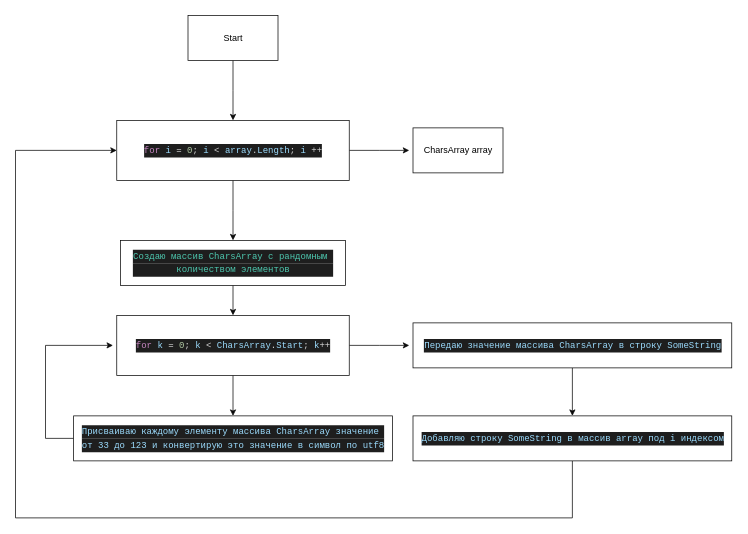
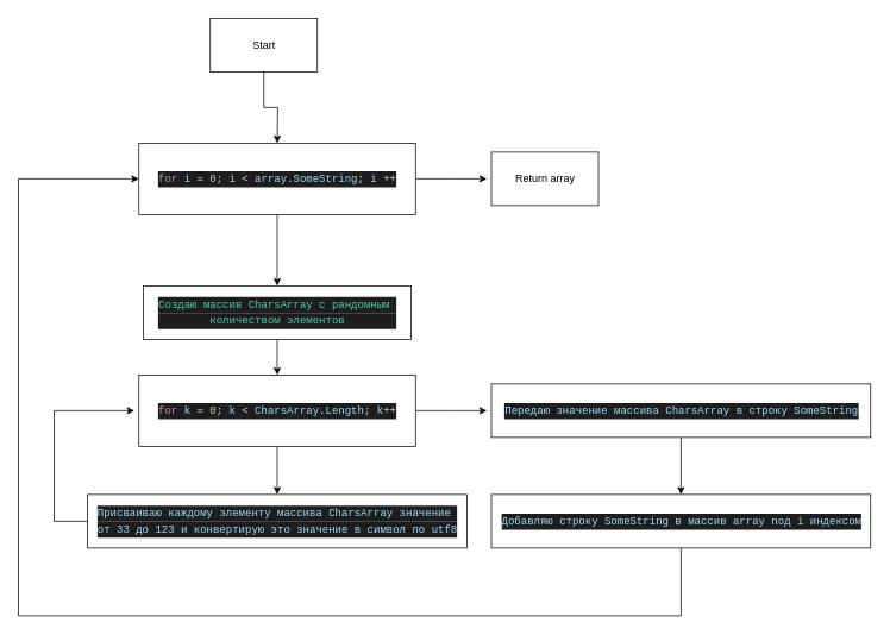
  <mxCell id="0" />
  <mxCell id="1" parent="0" />
  <mxCell id="2" value="" style="edgeStyle=orthogonalEdgeStyle;rounded=0;orthogonalLoop=1;jettySize=auto;html=1;strokeColor=#0A0A0A;shadow=0;fillColor=#FFFFFF;" parent="1" source="3" edge="1"><mxGeometry relative="1" as="geometry"><mxPoint x="310" y="160" as="targetPoint" /></mxGeometry></mxCell>
- <mxCell id="3" value="Start" style="edgeStyle=orthogonalEdgeStyle;rounded=0;orthogonalLoop=1;jettySize=auto;html=1;strokeColor=#0A0A0A;shadow=0;fillColor=#FFFFFF;" parent="1" vertex="1"><mxGeometry x="250" y="20" width="120" height="60" as="geometry" /></mxCell>
+ <mxCell id="3" value="Start" style="edgeStyle=orthogonalEdgeStyle;rounded=0;orthogonalLoop=1;jettySize=auto;html=1;strokeColor=#0A0A0A;shadow=0;fillColor=#FFFFFF;" parent="1" vertex="1"><mxGeometry x="235" y="20" width="120" height="60" as="geometry" /></mxCell>
  <mxCell id="4" value="" style="edgeStyle=orthogonalEdgeStyle;rounded=0;orthogonalLoop=1;jettySize=auto;html=1;strokeColor=#0A0A0A;shadow=0;fillColor=#FFFFFF;" parent="1" source="6" edge="1"><mxGeometry relative="1" as="geometry"><mxPoint x="310" y="320" as="targetPoint" /></mxGeometry></mxCell>
  <mxCell id="5" value="" style="edgeStyle=orthogonalEdgeStyle;rounded=0;orthogonalLoop=1;jettySize=auto;html=1;strokeColor=#0A0A0A;shadow=0;fillColor=#FFFFFF;" parent="1" source="6" edge="1"><mxGeometry relative="1" as="geometry"><mxPoint x="545" y="200" as="targetPoint" /></mxGeometry></mxCell>
- <mxCell id="6" value="&lt;p style=&quot;color: rgb(212 , 212 , 212) ; background-color: rgb(30 , 30 , 30) ; font-family: &amp;#34;menlo&amp;#34; , &amp;#34;monaco&amp;#34; , &amp;#34;courier new&amp;#34; , monospace ; line-height: 18px ; white-space: pre&quot;&gt;&lt;span style=&quot;color: #c586c0&quot;&gt;for&lt;/span&gt; &lt;span style=&quot;color: #9cdcfe&quot;&gt;i&lt;/span&gt; = &lt;span style=&quot;color: #b5cea8&quot;&gt;0&lt;/span&gt;; &lt;span style=&quot;color: #9cdcfe&quot;&gt;i&lt;/span&gt; &amp;lt; &lt;span style=&quot;color: #9cdcfe&quot;&gt;array&lt;/span&gt;.&lt;span style=&quot;color: #9cdcfe&quot;&gt;Length&lt;/span&gt;; &lt;span style=&quot;color: #9cdcfe&quot;&gt;i&lt;/span&gt; ++&lt;/p&gt;" style="edgeStyle=orthogonalEdgeStyle;rounded=0;orthogonalLoop=1;jettySize=auto;html=1;strokeColor=#0A0A0A;shadow=0;fillColor=#FFFFFF;" parent="1" vertex="1"><mxGeometry x="155" y="160" width="310" height="80" as="geometry" /></mxCell>
+ <mxCell id="6" value="&lt;p style=&quot;color: rgb(212 , 212 , 212) ; background-color: rgb(30 , 30 , 30) ; font-family: &amp;#34;menlo&amp;#34; , &amp;#34;monaco&amp;#34; , &amp;#34;courier new&amp;#34; , monospace ; line-height: 18px ; white-space: pre&quot;&gt;&lt;span style=&quot;color: #c586c0&quot;&gt;for&lt;/span&gt; &lt;span style=&quot;color: #9cdcfe&quot;&gt;i&lt;/span&gt; = &lt;span style=&quot;color: #b5cea8&quot;&gt;0&lt;/span&gt;; &lt;span style=&quot;color: #9cdcfe&quot;&gt;i&lt;/span&gt; &amp;lt; &lt;span style=&quot;color: #9cdcfe&quot;&gt;array&lt;/span&gt;.&lt;span style=&quot;color: #9cdcfe&quot;&gt;SomeString&lt;/span&gt;; &lt;span style=&quot;color: #9cdcfe&quot;&gt;i&lt;/span&gt; ++&lt;/p&gt;" style="edgeStyle=orthogonalEdgeStyle;rounded=0;orthogonalLoop=1;jettySize=auto;html=1;strokeColor=#0A0A0A;shadow=0;fillColor=#FFFFFF;" parent="1" vertex="1"><mxGeometry x="155" y="160" width="310" height="80" as="geometry" /></mxCell>
  <mxCell id="7" value="" style="edgeStyle=orthogonalEdgeStyle;rounded=0;orthogonalLoop=1;jettySize=auto;html=1;strokeColor=#0A0A0A;shadow=0;fillColor=#FFFFFF;" parent="1" source="9" target="11" edge="1"><mxGeometry relative="1" as="geometry"><mxPoint x="312" y="540" as="targetPoint" /></mxGeometry></mxCell>
  <mxCell id="8" value="" style="edgeStyle=orthogonalEdgeStyle;rounded=0;orthogonalLoop=1;jettySize=auto;html=1;strokeColor=#0A0A0A;shadow=0;fillColor=#FFFFFF;" parent="1" source="9" edge="1"><mxGeometry relative="1" as="geometry"><mxPoint x="545" y="460" as="targetPoint" /></mxGeometry></mxCell>
- <mxCell id="9" value="&lt;div style=&quot;color: rgb(212 , 212 , 212) ; background-color: rgb(30 , 30 , 30) ; font-family: &amp;#34;menlo&amp;#34; , &amp;#34;monaco&amp;#34; , &amp;#34;courier new&amp;#34; , monospace ; line-height: 18px ; white-space: pre&quot;&gt;&lt;div style=&quot;font-family: &amp;#34;menlo&amp;#34; , &amp;#34;monaco&amp;#34; , &amp;#34;courier new&amp;#34; , monospace ; line-height: 18px&quot;&gt;&lt;span style=&quot;color: #c586c0&quot;&gt;for&lt;/span&gt; &lt;span style=&quot;color: #9cdcfe&quot;&gt;k&lt;/span&gt; = &lt;span style=&quot;color: #b5cea8&quot;&gt;0&lt;/span&gt;; &lt;span style=&quot;color: #9cdcfe&quot;&gt;k&lt;/span&gt; &amp;lt; &lt;span style=&quot;color: #9cdcfe&quot;&gt;CharsArray&lt;/span&gt;.&lt;span style=&quot;color: #9cdcfe&quot;&gt;Start&lt;/span&gt;; &lt;span style=&quot;color: #9cdcfe&quot;&gt;k&lt;/span&gt;++&lt;/div&gt;&lt;/div&gt;" style="edgeStyle=orthogonalEdgeStyle;rounded=0;orthogonalLoop=1;jettySize=auto;html=1;strokeColor=#0A0A0A;shadow=0;fillColor=#FFFFFF;" parent="1" vertex="1"><mxGeometry x="155" y="420" width="310" height="80" as="geometry" /></mxCell>
+ <mxCell id="9" value="&lt;div style=&quot;color: rgb(212 , 212 , 212) ; background-color: rgb(30 , 30 , 30) ; font-family: &amp;#34;menlo&amp;#34; , &amp;#34;monaco&amp;#34; , &amp;#34;courier new&amp;#34; , monospace ; line-height: 18px ; white-space: pre&quot;&gt;&lt;div style=&quot;font-family: &amp;#34;menlo&amp;#34; , &amp;#34;monaco&amp;#34; , &amp;#34;courier new&amp;#34; , monospace ; line-height: 18px&quot;&gt;&lt;span style=&quot;color: #c586c0&quot;&gt;for&lt;/span&gt; &lt;span style=&quot;color: #9cdcfe&quot;&gt;k&lt;/span&gt; = &lt;span style=&quot;color: #b5cea8&quot;&gt;0&lt;/span&gt;; &lt;span style=&quot;color: #9cdcfe&quot;&gt;k&lt;/span&gt; &amp;lt; &lt;span style=&quot;color: #9cdcfe&quot;&gt;CharsArray&lt;/span&gt;.&lt;span style=&quot;color: #9cdcfe&quot;&gt;Length&lt;/span&gt;; &lt;span style=&quot;color: #9cdcfe&quot;&gt;k&lt;/span&gt;++&lt;/div&gt;&lt;/div&gt;" style="edgeStyle=orthogonalEdgeStyle;rounded=0;orthogonalLoop=1;jettySize=auto;html=1;strokeColor=#0A0A0A;shadow=0;fillColor=#FFFFFF;" parent="1" vertex="1"><mxGeometry x="155" y="420" width="310" height="80" as="geometry" /></mxCell>
  <mxCell id="10" value="" style="edgeStyle=orthogonalEdgeStyle;rounded=0;orthogonalLoop=1;jettySize=auto;html=1;strokeColor=#0A0A0A;shadow=0;fillColor=#FFFFFF;" parent="1" source="11" edge="1"><mxGeometry relative="1" as="geometry"><mxPoint x="150" y="460" as="targetPoint" /><Array as="points"><mxPoint x="60" y="584" /><mxPoint x="60" y="460" /></Array></mxGeometry></mxCell>
  <mxCell id="11" value="&lt;div style=&quot;background-color: rgb(30 , 30 , 30) ; font-family: &amp;#34;menlo&amp;#34; , &amp;#34;monaco&amp;#34; , &amp;#34;courier new&amp;#34; , monospace ; line-height: 18px ; white-space: pre&quot;&gt;&lt;font color=&quot;#9cdcfe&quot;&gt;Присваиваю каждому элементу массива CharsArray значение &lt;/font&gt;&lt;/div&gt;&lt;div style=&quot;background-color: rgb(30 , 30 , 30) ; font-family: &amp;#34;menlo&amp;#34; , &amp;#34;monaco&amp;#34; , &amp;#34;courier new&amp;#34; , monospace ; line-height: 18px ; white-space: pre&quot;&gt;&lt;font color=&quot;#9cdcfe&quot;&gt;от 33 до 123 и конвертирую это значение в символ по utf8&lt;/font&gt;&lt;/div&gt;" style="edgeStyle=orthogonalEdgeStyle;rounded=0;orthogonalLoop=1;jettySize=auto;html=1;strokeColor=#0A0A0A;shadow=0;fillColor=#FFFFFF;" parent="1" vertex="1"><mxGeometry x="97.5" y="554" width="425" height="60" as="geometry" /></mxCell>
  <mxCell id="12" value="" style="edgeStyle=orthogonalEdgeStyle;rounded=0;orthogonalLoop=1;jettySize=auto;html=1;strokeColor=#0A0A0A;shadow=0;fillColor=#FFFFFF;" parent="1" source="13" target="15" edge="1"><mxGeometry relative="1" as="geometry" /></mxCell>
  <mxCell id="13" value="&lt;div style=&quot;background-color: rgb(30 , 30 , 30) ; font-family: &amp;#34;menlo&amp;#34; , &amp;#34;monaco&amp;#34; , &amp;#34;courier new&amp;#34; , monospace ; line-height: 18px ; white-space: pre&quot;&gt;&lt;font color=&quot;#9cdcfe&quot;&gt;Передаю значение массива CharsArray в строку SomeString&lt;/font&gt;&lt;/div&gt;" style="edgeStyle=orthogonalEdgeStyle;rounded=0;orthogonalLoop=1;jettySize=auto;html=1;strokeColor=#0A0A0A;shadow=0;fillColor=#FFFFFF;" parent="1" vertex="1"><mxGeometry x="550" y="430" width="425" height="60" as="geometry" /></mxCell>
  <mxCell id="14" value="" style="edgeStyle=orthogonalEdgeStyle;rounded=0;orthogonalLoop=1;jettySize=auto;html=1;strokeColor=#0A0A0A;shadow=0;fillColor=#FFFFFF;" parent="1" source="15" target="6" edge="1"><mxGeometry relative="1" as="geometry"><mxPoint x="60" y="310" as="targetPoint" /><Array as="points"><mxPoint x="763" y="690" /><mxPoint x="20" y="690" /><mxPoint x="20" y="200" /></Array></mxGeometry></mxCell>
  <mxCell id="15" value="&lt;div style=&quot;background-color: rgb(30 , 30 , 30) ; font-family: &amp;#34;menlo&amp;#34; , &amp;#34;monaco&amp;#34; , &amp;#34;courier new&amp;#34; , monospace ; line-height: 18px ; white-space: pre&quot;&gt;&lt;font color=&quot;#9cdcfe&quot;&gt;Добавляю строку SomeString в массив array под i индексом&lt;/font&gt;&lt;/div&gt;" style="edgeStyle=orthogonalEdgeStyle;rounded=0;orthogonalLoop=1;jettySize=auto;html=1;strokeColor=#0A0A0A;shadow=0;fillColor=#FFFFFF;" parent="1" vertex="1"><mxGeometry x="550" y="554" width="425" height="60" as="geometry" /></mxCell>
  <mxCell id="16" value="" style="edgeStyle=orthogonalEdgeStyle;rounded=0;orthogonalLoop=1;jettySize=auto;html=1;strokeColor=#0A0A0A;shadow=0;fillColor=#FFFFFF;" parent="1" source="17" target="9" edge="1"><mxGeometry relative="1" as="geometry" /></mxCell>
  <mxCell id="17" value="&lt;div style=&quot;background-color: rgb(30 , 30 , 30) ; font-family: &amp;#34;menlo&amp;#34; , &amp;#34;monaco&amp;#34; , &amp;#34;courier new&amp;#34; , monospace ; line-height: 18px ; white-space: pre&quot;&gt;&lt;font color=&quot;#4ec9b0&quot;&gt;Создаю массив CharsArray с рандомным &lt;/font&gt;&lt;/div&gt;&lt;div style=&quot;background-color: rgb(30 , 30 , 30) ; font-family: &amp;#34;menlo&amp;#34; , &amp;#34;monaco&amp;#34; , &amp;#34;courier new&amp;#34; , monospace ; line-height: 18px ; white-space: pre&quot;&gt;&lt;font color=&quot;#4ec9b0&quot;&gt;количеством элементов&lt;/font&gt;&lt;/div&gt;" style="edgeStyle=orthogonalEdgeStyle;rounded=0;orthogonalLoop=1;jettySize=auto;html=1;strokeColor=#0A0A0A;shadow=0;fillColor=#FFFFFF;" parent="1" vertex="1"><mxGeometry x="160" y="320" width="300" height="60" as="geometry" /></mxCell>
- <mxCell id="18" value="CharsArray array" style="edgeStyle=orthogonalEdgeStyle;rounded=0;orthogonalLoop=1;jettySize=auto;html=1;strokeColor=#0A0A0A;shadow=0;fillColor=#FFFFFF;" parent="1" vertex="1"><mxGeometry x="550" y="170" width="120" height="60" as="geometry" /></mxCell>
+ <mxCell id="18" value="Return array" style="edgeStyle=orthogonalEdgeStyle;rounded=0;orthogonalLoop=1;jettySize=auto;html=1;strokeColor=#0A0A0A;shadow=0;fillColor=#FFFFFF;" parent="1" vertex="1"><mxGeometry x="550" y="170" width="120" height="60" as="geometry" /></mxCell>
